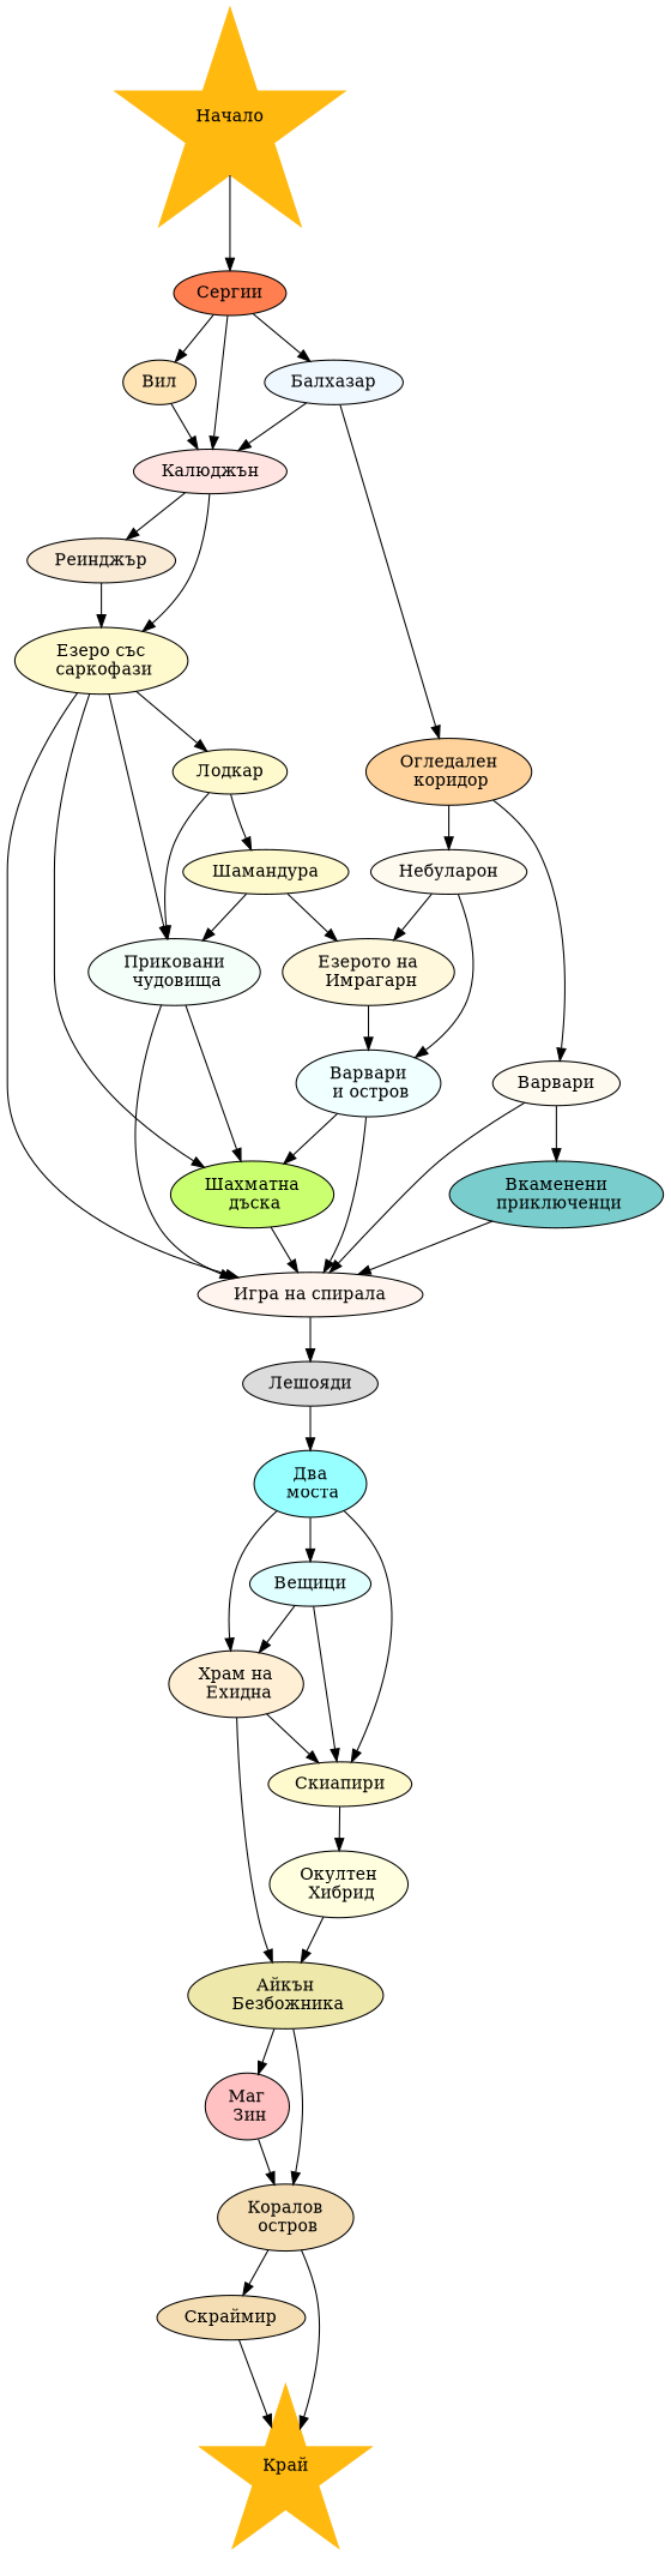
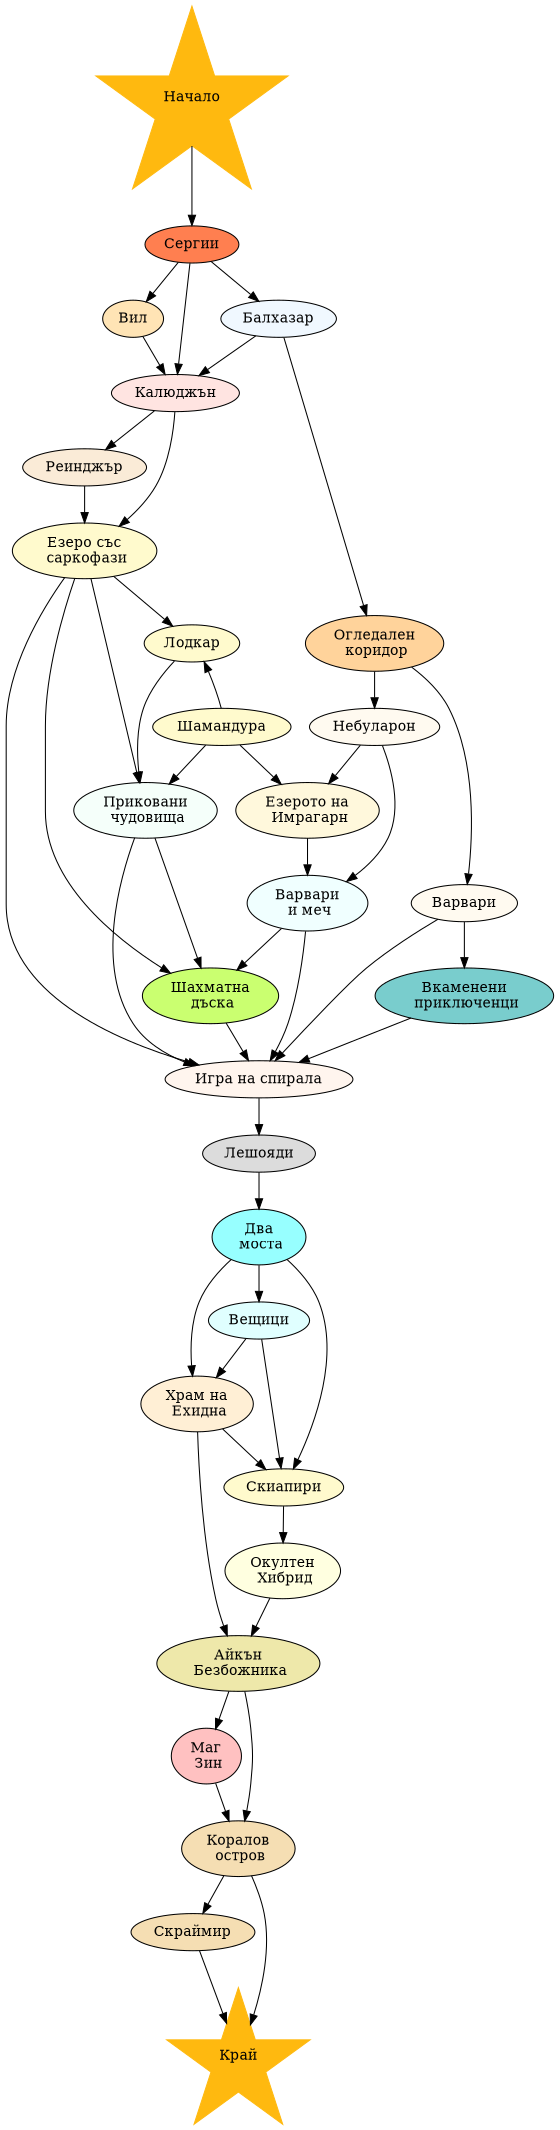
  digraph {
    fontsize=50
    node [style=filled fillcolor=lemonchiffon]
    n1 [color=darkgoldenrod1 label="Начало" shape=star fillcolor=""]
    n2 [fillcolor=coral label="Сергии"]
    n3 [fillcolor=aliceblue label="Балхазар"]
    n4 [fillcolor=mistyrose label="Калюджън"]
    n5 [fillcolor=moccasin label="Вил"]
    n6 [fillcolor=seashell label="Игра на спирала"]
    n7 [fillcolor=gainsboro label="Лешояди"]
    n8 [fillcolor=darkslategray1 label="Два\n моста"]
    n9 [fillcolor=burlywood1 label="Огледален\n коридор"]
    n10 [fillcolor=antiquewhite label="Реинджър"]
    n11 [label="Езеро със\n саркофази"]
    n12 [fillcolor=floralwhite label="Небуларон"]
    n13 [fillcolor=floralwhite label="Варвари"]
    n14 [label="Лодкар"]
    n15 [fillcolor=darkolivegreen1 label="Шахматна\n дъска"]
    n16 [fillcolor=mintcream label="Приковани\n чудовища"]
    n17 [fillcolor=cornsilk label="Езерото на\n Имрагарн"]
-   n18 [fillcolor=azure label="Варвари\n и остров"]
+   n18 [fillcolor=azure label="Варвари\n и меч"]
    n19 [fillcolor=darkslategray3 label="Вкаменени\n приключенци"]
    n20 [label="Шамандура"]
    n21 [fillcolor=lightcyan label="Вещици"]
    n22 [fillcolor=papayawhip label="Храм на\n Ехидна"]
    n23 [label="Скиапири"]
    n24 [fillcolor=palegoldenrod label="Айкън\n Безбожника"]
    n25 [fillcolor=lightyellow1 label="Окултен\n Хибрид"]
    n26 [fillcolor=rosybrown1 label="Маг\n Зин"]
    n27 [fillcolor=wheat label="Коралов\n остров"]
    n28 [fillcolor=wheat label="Скраймир"]
    n29 [color=darkgoldenrod1 label="Край" shape=star fillcolor=""]
    n1 -> n2
    n2 -> n3
    n2 -> n4
    n2 -> n5
    n3 -> n4
    n3 -> n9
    n4 -> n10
    n4 -> n11
    n5 -> n4
    n6 -> n7
    n7 -> n8
    n8 -> n21
    n8 -> n22
    n8 -> n23
    n9 -> n12
    n9 -> n13
    n10 -> n11
    n11 -> n6
    n11 -> n14
    n11 -> n15
    n11 -> n16
    n12 -> n17
    n12 -> n18
    n13 -> n6
    n13 -> n19
    n14 -> n16
-   n14 -> n20
+   n20 -> n14
    n15 -> n6
    n16 -> n6
    n16 -> n15
    n17 -> n18
    n18 -> n6
    n18 -> n15
    n19 -> n6
    n20 -> n16
    n20 -> n17
    n21 -> n22
    n21 -> n23
    n22 -> n23
    n22 -> n24
    n23 -> n25
    n24 -> n26
    n24 -> n27
    n25 -> n24
    n26 -> n27
    n27 -> n28
    n27 -> n29
    n28 -> n29
  }
